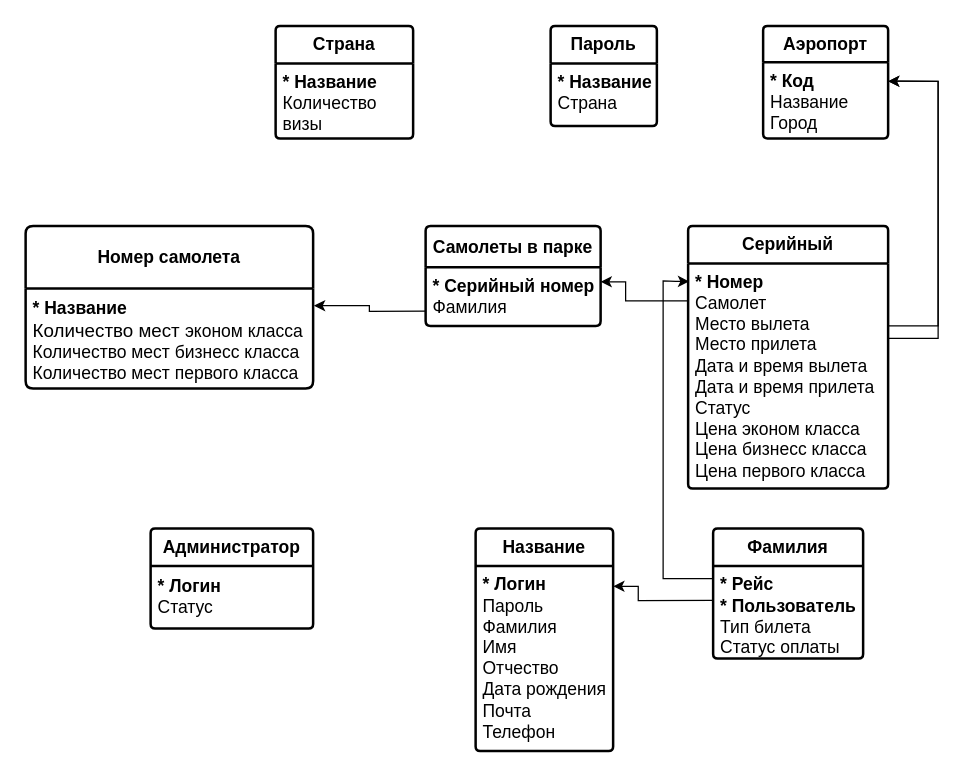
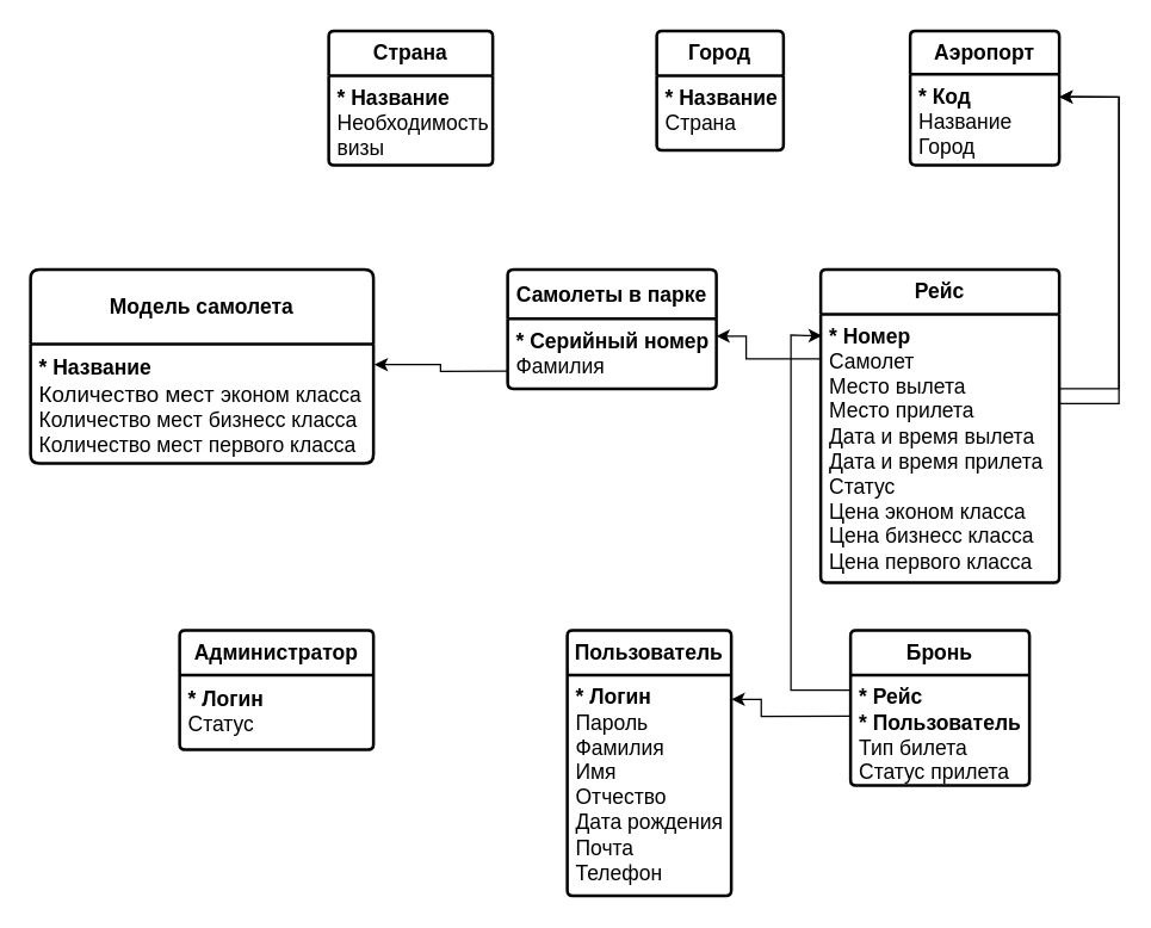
  <mxCell id="0" />
  <mxCell id="1" parent="0" />
- <mxCell id="2" value="&lt;b&gt;Название&lt;/b&gt;" style="swimlane;childLayout=stackLayout;horizontal=1;startSize=30;horizontalStack=0;rounded=1;fontSize=14;fontStyle=0;strokeWidth=2;resizeParent=0;resizeLast=1;shadow=0;dashed=0;align=center;arcSize=4;whiteSpace=wrap;html=1;" parent="1" vertex="1"><mxGeometry x="380" y="422" width="110" height="178" as="geometry" /></mxCell>
+ <mxCell id="2" value="&lt;b&gt;Пользователь&lt;/b&gt;" style="swimlane;childLayout=stackLayout;horizontal=1;startSize=30;horizontalStack=0;rounded=1;fontSize=14;fontStyle=0;strokeWidth=2;resizeParent=0;resizeLast=1;shadow=0;dashed=0;align=center;arcSize=4;whiteSpace=wrap;html=1;" parent="1" vertex="1"><mxGeometry x="380" y="422" width="110" height="178" as="geometry" /></mxCell>
  <mxCell id="3" value="&lt;font style=&quot;font-size: 14px;&quot;&gt;&lt;b&gt;* Логин&lt;br&gt;&lt;/b&gt;Пароль&lt;br&gt;Фамилия&lt;br&gt;Имя&lt;br&gt;Отчество&lt;br&gt;Дата рождения&lt;br&gt;Почта&lt;br&gt;Телефон&lt;/font&gt;" style="align=left;strokeColor=none;fillColor=none;spacingLeft=4;fontSize=12;verticalAlign=top;resizable=0;rotatable=0;part=1;html=1;" parent="2" vertex="1"><mxGeometry y="30" width="110" height="148" as="geometry" /></mxCell>
- <mxCell id="4" value="&lt;b&gt;Номер самолета&lt;/b&gt;" style="swimlane;childLayout=stackLayout;horizontal=1;startSize=50;horizontalStack=0;rounded=1;fontSize=14;fontStyle=0;strokeWidth=2;resizeParent=0;resizeLast=1;shadow=0;dashed=0;align=center;arcSize=4;whiteSpace=wrap;html=1;" parent="1" vertex="1"><mxGeometry x="20" y="180" width="230" height="130" as="geometry" /></mxCell>
+ <mxCell id="4" value="&lt;b&gt;Модель самолета&lt;/b&gt;" style="swimlane;childLayout=stackLayout;horizontal=1;startSize=50;horizontalStack=0;rounded=1;fontSize=14;fontStyle=0;strokeWidth=2;resizeParent=0;resizeLast=1;shadow=0;dashed=0;align=center;arcSize=4;whiteSpace=wrap;html=1;" parent="1" vertex="1"><mxGeometry x="20" y="180" width="230" height="130" as="geometry" /></mxCell>
  <mxCell id="5" value="&lt;div style=&quot;font-size: 15px;&quot;&gt;&lt;b style=&quot;background-color: initial; font-size: 14px;&quot;&gt;* Название&lt;/b&gt;&lt;/div&gt;&lt;div style=&quot;font-size: 15px;&quot;&gt;Количество мест&amp;nbsp;&lt;span style=&quot;font-size: 14px; background-color: initial; border-color: var(--border-color);&quot;&gt;эконом класса&lt;/span&gt;&lt;/div&gt;&lt;div style=&quot;border-color: var(--border-color); font-size: 14px;&quot;&gt;&lt;span style=&quot;border-color: var(--border-color); background-color: initial;&quot;&gt;Количество мест бизнесс класса&lt;/span&gt;&lt;/div&gt;&lt;div style=&quot;border-color: var(--border-color); font-size: 14px;&quot;&gt;&lt;span style=&quot;border-color: var(--border-color); background-color: initial;&quot;&gt;Количество мест первого класса&lt;/span&gt;&lt;/div&gt;" style="align=left;strokeColor=none;fillColor=none;spacingLeft=4;fontSize=12;verticalAlign=top;resizable=0;rotatable=0;part=1;html=1;" parent="4" vertex="1"><mxGeometry y="50" width="230" height="80" as="geometry" /></mxCell>
  <mxCell id="6" value="&lt;b&gt;Самолеты в парке&lt;/b&gt;" style="swimlane;childLayout=stackLayout;horizontal=1;startSize=33;horizontalStack=0;rounded=1;fontSize=14;fontStyle=0;strokeWidth=2;resizeParent=0;resizeLast=1;shadow=0;dashed=0;align=center;arcSize=4;whiteSpace=wrap;html=1;" parent="1" vertex="1"><mxGeometry x="340" y="180" width="140" height="80" as="geometry" /></mxCell>
  <mxCell id="7" value="&lt;font style=&quot;font-size: 14px;&quot;&gt;&lt;b&gt;* Серийный номер&lt;/b&gt;&lt;br&gt;Фамилия&lt;br&gt;&lt;br&gt;&lt;/font&gt;" style="align=left;strokeColor=none;fillColor=none;spacingLeft=4;fontSize=12;verticalAlign=top;resizable=0;rotatable=0;part=1;html=1;" parent="6" vertex="1"><mxGeometry y="33" width="140" height="47" as="geometry" /></mxCell>
  <mxCell id="8" value="&lt;b&gt;Страна&lt;/b&gt;" style="swimlane;childLayout=stackLayout;horizontal=1;startSize=30;horizontalStack=0;rounded=1;fontSize=14;fontStyle=0;strokeWidth=2;resizeParent=0;resizeLast=1;shadow=0;dashed=0;align=center;arcSize=4;whiteSpace=wrap;html=1;" parent="1" vertex="1"><mxGeometry x="220" y="20" width="110" height="90" as="geometry" /></mxCell>
- <mxCell id="9" value="&lt;font style=&quot;font-size: 14px;&quot;&gt;&lt;b&gt;* Название&lt;br&gt;&lt;/b&gt;Количество&lt;br&gt;визы&lt;br&gt;&lt;/font&gt;" style="align=left;strokeColor=none;fillColor=none;spacingLeft=4;fontSize=12;verticalAlign=top;resizable=0;rotatable=0;part=1;html=1;" parent="8" vertex="1"><mxGeometry y="30" width="110" height="60" as="geometry" /></mxCell>
- <mxCell id="10" value="&lt;b&gt;Пароль&lt;/b&gt;" style="swimlane;childLayout=stackLayout;horizontal=1;startSize=30;horizontalStack=0;rounded=1;fontSize=14;fontStyle=0;strokeWidth=2;resizeParent=0;resizeLast=1;shadow=0;dashed=0;align=center;arcSize=4;whiteSpace=wrap;html=1;" parent="1" vertex="1"><mxGeometry x="440" y="20" width="85" height="80" as="geometry" /></mxCell>
+ <mxCell id="9" value="&lt;font style=&quot;font-size: 14px;&quot;&gt;&lt;b&gt;* Название&lt;br&gt;&lt;/b&gt;Необходимость&lt;br&gt;визы&lt;br&gt;&lt;/font&gt;" style="align=left;strokeColor=none;fillColor=none;spacingLeft=4;fontSize=12;verticalAlign=top;resizable=0;rotatable=0;part=1;html=1;" parent="8" vertex="1"><mxGeometry y="30" width="110" height="60" as="geometry" /></mxCell>
+ <mxCell id="10" value="&lt;b&gt;Город&lt;/b&gt;" style="swimlane;childLayout=stackLayout;horizontal=1;startSize=30;horizontalStack=0;rounded=1;fontSize=14;fontStyle=0;strokeWidth=2;resizeParent=0;resizeLast=1;shadow=0;dashed=0;align=center;arcSize=4;whiteSpace=wrap;html=1;" parent="1" vertex="1"><mxGeometry x="440" y="20" width="85" height="80" as="geometry" /></mxCell>
  <mxCell id="11" value="&lt;font style=&quot;font-size: 14px;&quot;&gt;&lt;b&gt;* Название&lt;br&gt;&lt;/b&gt;Страна&lt;br&gt;&lt;/font&gt;" style="align=left;strokeColor=none;fillColor=none;spacingLeft=4;fontSize=12;verticalAlign=top;resizable=0;rotatable=0;part=1;html=1;" parent="10" vertex="1"><mxGeometry y="30" width="85" height="50" as="geometry" /></mxCell>
  <mxCell id="12" value="&lt;b&gt;Аэропорт&lt;/b&gt;" style="swimlane;childLayout=stackLayout;horizontal=1;startSize=29;horizontalStack=0;rounded=1;fontSize=14;fontStyle=0;strokeWidth=2;resizeParent=0;resizeLast=1;shadow=0;dashed=0;align=center;arcSize=4;whiteSpace=wrap;html=1;" parent="1" vertex="1"><mxGeometry x="610" y="20" width="100" height="90" as="geometry" /></mxCell>
  <mxCell id="13" value="&lt;font style=&quot;font-size: 14px;&quot;&gt;&lt;b&gt;* Код&lt;br&gt;&lt;/b&gt;Название&lt;br&gt;Город&lt;br&gt;&lt;br&gt;&lt;/font&gt;" style="align=left;strokeColor=none;fillColor=none;spacingLeft=4;fontSize=12;verticalAlign=top;resizable=0;rotatable=0;part=1;html=1;" parent="12" vertex="1"><mxGeometry y="29" width="100" height="61" as="geometry" /></mxCell>
- <mxCell id="14" value="&lt;b&gt;Серийный&lt;/b&gt;" style="swimlane;childLayout=stackLayout;horizontal=1;startSize=30;horizontalStack=0;rounded=1;fontSize=14;fontStyle=0;strokeWidth=2;resizeParent=0;resizeLast=1;shadow=0;dashed=0;align=center;arcSize=4;whiteSpace=wrap;html=1;" parent="1" vertex="1"><mxGeometry x="550" y="180" width="160" height="210" as="geometry" /></mxCell>
+ <mxCell id="14" value="&lt;b&gt;Рейс&lt;/b&gt;" style="swimlane;childLayout=stackLayout;horizontal=1;startSize=30;horizontalStack=0;rounded=1;fontSize=14;fontStyle=0;strokeWidth=2;resizeParent=0;resizeLast=1;shadow=0;dashed=0;align=center;arcSize=4;whiteSpace=wrap;html=1;" parent="1" vertex="1"><mxGeometry x="550" y="180" width="160" height="210" as="geometry" /></mxCell>
  <mxCell id="15" value="&lt;font style=&quot;font-size: 14px;&quot;&gt;&lt;b&gt;* Номер&lt;/b&gt;&lt;br&gt;Самолет&lt;br&gt;Место вылета&lt;br&gt;Место прилета&lt;br&gt;Дата и время вылета&lt;br&gt;Дата и время прилета&lt;br&gt;Статус&lt;br&gt;Цена эконом класса&lt;br&gt;Цена бизнесс класса&lt;br&gt;Цена первого класса&lt;br&gt;&lt;/font&gt;" style="align=left;strokeColor=none;fillColor=none;spacingLeft=4;fontSize=12;verticalAlign=top;resizable=0;rotatable=0;part=1;html=1;" parent="14" vertex="1"><mxGeometry y="30" width="160" height="180" as="geometry" /></mxCell>
- <mxCell id="16" value="&lt;b&gt;Фамилия&lt;/b&gt;" style="swimlane;childLayout=stackLayout;horizontal=1;startSize=30;horizontalStack=0;rounded=1;fontSize=14;fontStyle=0;strokeWidth=2;resizeParent=0;resizeLast=1;shadow=0;dashed=0;align=center;arcSize=4;whiteSpace=wrap;html=1;" parent="1" vertex="1"><mxGeometry x="570" y="422" width="120" height="104" as="geometry" /></mxCell>
- <mxCell id="17" value="&lt;font style=&quot;font-size: 14px;&quot;&gt;&lt;b&gt;* Рейс&lt;br&gt;* Пользователь&lt;/b&gt;&lt;br&gt;Тип билета&lt;br&gt;Статус оплаты&lt;br&gt;&lt;/font&gt;" style="align=left;strokeColor=none;fillColor=none;spacingLeft=4;fontSize=12;verticalAlign=top;resizable=0;rotatable=0;part=1;html=1;" parent="16" vertex="1"><mxGeometry y="30" width="120" height="74" as="geometry" /></mxCell>
+ <mxCell id="16" value="&lt;b&gt;Бронь&lt;/b&gt;" style="swimlane;childLayout=stackLayout;horizontal=1;startSize=30;horizontalStack=0;rounded=1;fontSize=14;fontStyle=0;strokeWidth=2;resizeParent=0;resizeLast=1;shadow=0;dashed=0;align=center;arcSize=4;whiteSpace=wrap;html=1;" parent="1" vertex="1"><mxGeometry x="570" y="422" width="120" height="104" as="geometry" /></mxCell>
+ <mxCell id="17" value="&lt;font style=&quot;font-size: 14px;&quot;&gt;&lt;b&gt;* Рейс&lt;br&gt;* Пользователь&lt;/b&gt;&lt;br&gt;Тип билета&lt;br&gt;Статус прилета&lt;br&gt;&lt;/font&gt;" style="align=left;strokeColor=none;fillColor=none;spacingLeft=4;fontSize=12;verticalAlign=top;resizable=0;rotatable=0;part=1;html=1;" parent="16" vertex="1"><mxGeometry y="30" width="120" height="74" as="geometry" /></mxCell>
  <mxCell id="18" value="&lt;b&gt;Администратор&lt;/b&gt;" style="swimlane;childLayout=stackLayout;horizontal=1;startSize=30;horizontalStack=0;rounded=1;fontSize=14;fontStyle=0;strokeWidth=2;resizeParent=0;resizeLast=1;shadow=0;dashed=0;align=center;arcSize=4;whiteSpace=wrap;html=1;" parent="1" vertex="1"><mxGeometry x="120" y="422" width="130" height="80" as="geometry" /></mxCell>
  <mxCell id="19" value="&lt;div style=&quot;font-size: 15px;&quot;&gt;&lt;b style=&quot;background-color: initial; font-size: 14px;&quot;&gt;* Логин&lt;/b&gt;&lt;/div&gt;&lt;font style=&quot;font-size: 14px;&quot;&gt;&lt;div style=&quot;&quot;&gt;&lt;span style=&quot;background-color: initial;&quot;&gt;Статус&lt;/span&gt;&lt;/div&gt;&lt;/font&gt;" style="align=left;strokeColor=none;fillColor=none;spacingLeft=4;fontSize=12;verticalAlign=top;resizable=0;rotatable=0;part=1;html=1;" parent="18" vertex="1"><mxGeometry y="30" width="130" height="50" as="geometry" /></mxCell>
  <mxCell id="20" style="edgeStyle=orthogonalEdgeStyle;rounded=0;orthogonalLoop=1;jettySize=auto;html=1;entryX=1;entryY=0.25;entryDx=0;entryDy=0;" parent="1" target="13" edge="1"><mxGeometry relative="1" as="geometry"><mxPoint x="710" y="240" as="sourcePoint" /><Array as="points"><mxPoint x="710" y="260" /><mxPoint x="750" y="260" /><mxPoint x="750" y="64" /></Array></mxGeometry></mxCell>
  <mxCell id="21" style="edgeStyle=orthogonalEdgeStyle;rounded=0;orthogonalLoop=1;jettySize=auto;html=1;exitX=1;exitY=0.25;exitDx=0;exitDy=0;entryX=1;entryY=0.25;entryDx=0;entryDy=0;" parent="1" source="15" target="13" edge="1"><mxGeometry relative="1" as="geometry"><Array as="points"><mxPoint x="710" y="270" /><mxPoint x="750" y="270" /><mxPoint x="750" y="64" /></Array></mxGeometry></mxCell>
  <mxCell id="22" style="edgeStyle=orthogonalEdgeStyle;rounded=0;orthogonalLoop=1;jettySize=auto;html=1;exitX=0;exitY=0.75;exitDx=0;exitDy=0;entryX=1.003;entryY=0.173;entryDx=0;entryDy=0;entryPerimeter=0;" parent="1" source="7" target="5" edge="1"><mxGeometry relative="1" as="geometry" /></mxCell>
  <mxCell id="23" style="edgeStyle=orthogonalEdgeStyle;rounded=0;orthogonalLoop=1;jettySize=auto;html=1;exitX=-0.002;exitY=0.132;exitDx=0;exitDy=0;entryX=1;entryY=0.25;entryDx=0;entryDy=0;exitPerimeter=0;" parent="1" source="15" target="7" edge="1"><mxGeometry relative="1" as="geometry"><Array as="points"><mxPoint x="500" y="240" /><mxPoint x="500" y="225" /></Array></mxGeometry></mxCell>
  <mxCell id="24" style="edgeStyle=orthogonalEdgeStyle;rounded=0;orthogonalLoop=1;jettySize=auto;html=1;entryX=-0.001;entryY=0.396;entryDx=0;entryDy=0;entryPerimeter=0;startArrow=classic;startFill=1;endArrow=none;endFill=0;" parent="1" edge="1"><mxGeometry relative="1" as="geometry"><mxPoint x="490.12" y="468.35" as="sourcePoint" /><Array as="points"><mxPoint x="490.12" y="468.35" /><mxPoint x="510.12" y="468.35" /><mxPoint x="510.12" y="479.35" /></Array><mxPoint x="570" y="479.654" as="targetPoint" /></mxGeometry></mxCell>
  <mxCell id="25" style="edgeStyle=orthogonalEdgeStyle;rounded=0;orthogonalLoop=1;jettySize=auto;html=1;entryX=0.003;entryY=0.138;entryDx=0;entryDy=0;entryPerimeter=0;startArrow=classic;startFill=1;endArrow=none;endFill=0;exitX=0.005;exitY=0.08;exitDx=0;exitDy=0;exitPerimeter=0;" parent="1" source="15" target="17" edge="1"><mxGeometry relative="1" as="geometry"><mxPoint x="540" y="220" as="sourcePoint" /><Array as="points"><mxPoint x="540" y="224" /><mxPoint x="530" y="224" /><mxPoint x="530" y="576" /></Array></mxGeometry></mxCell>
